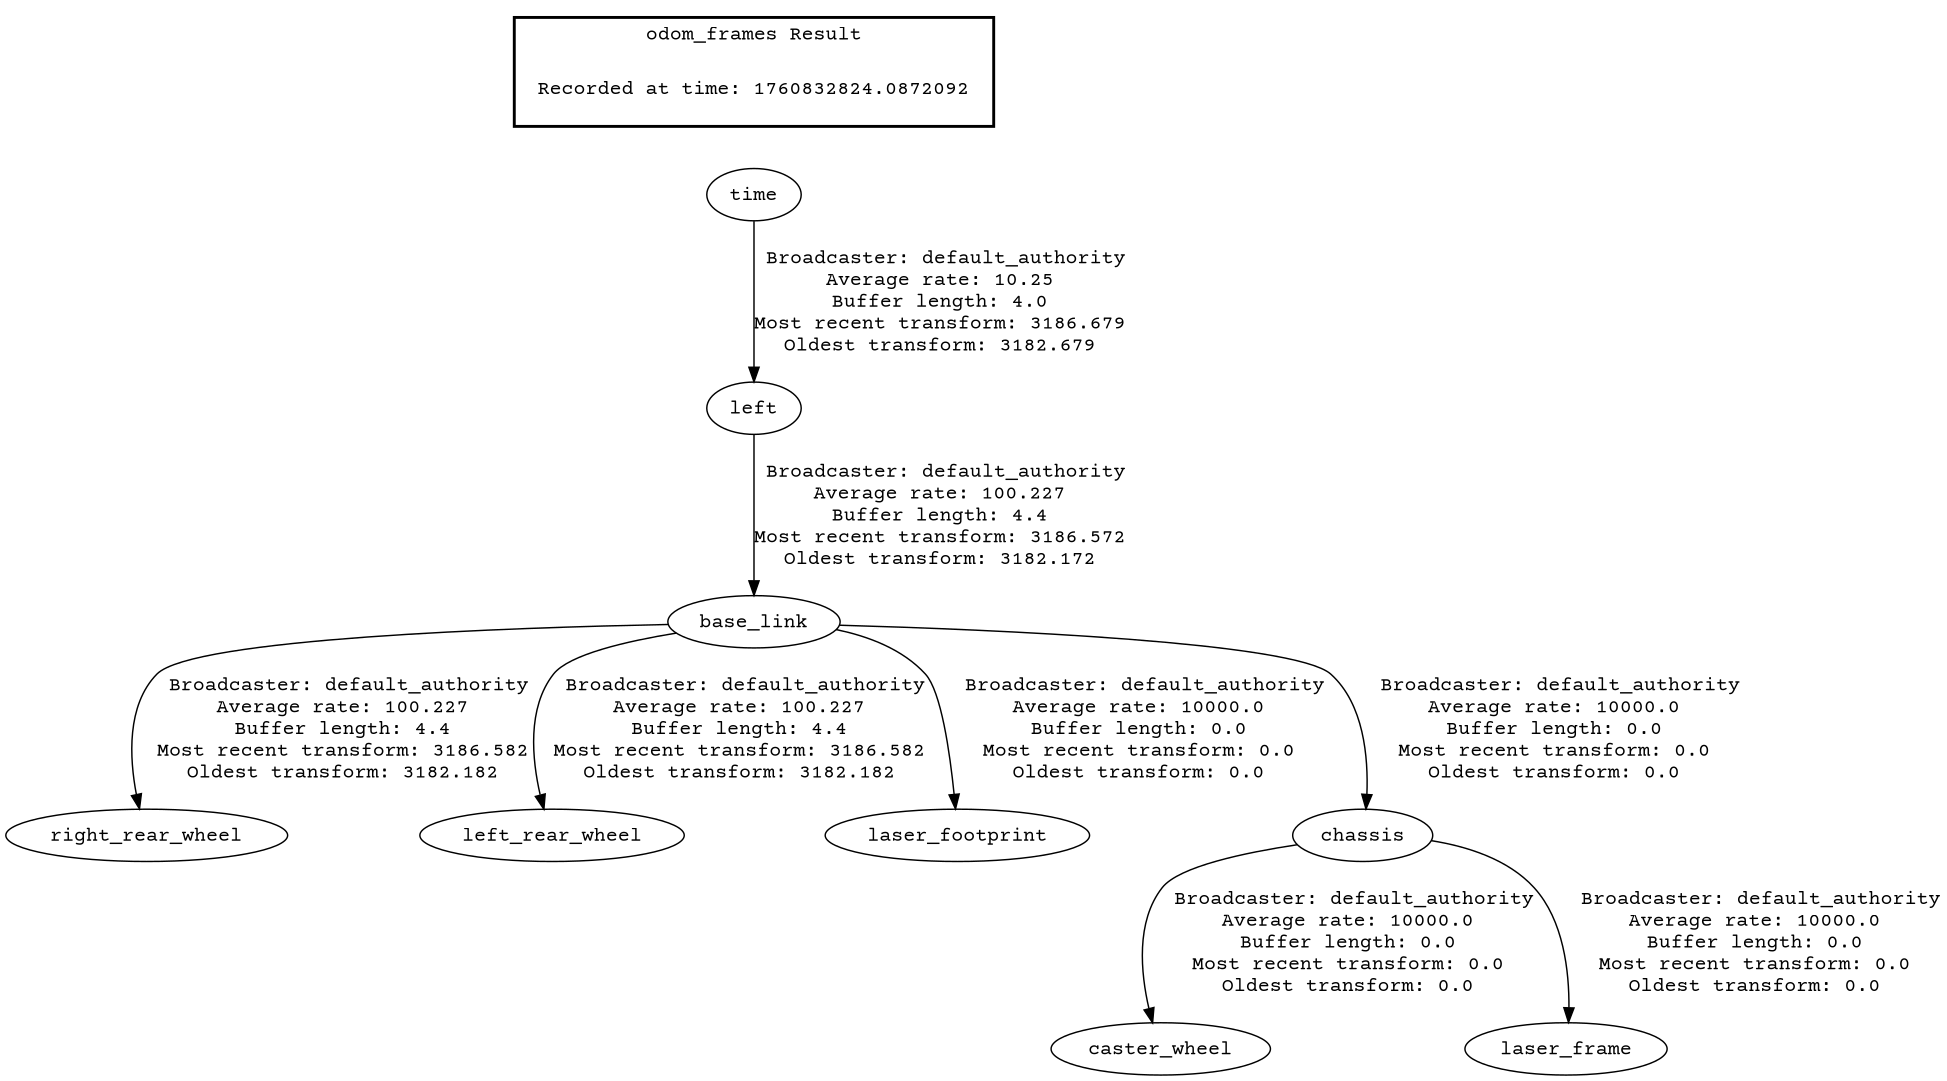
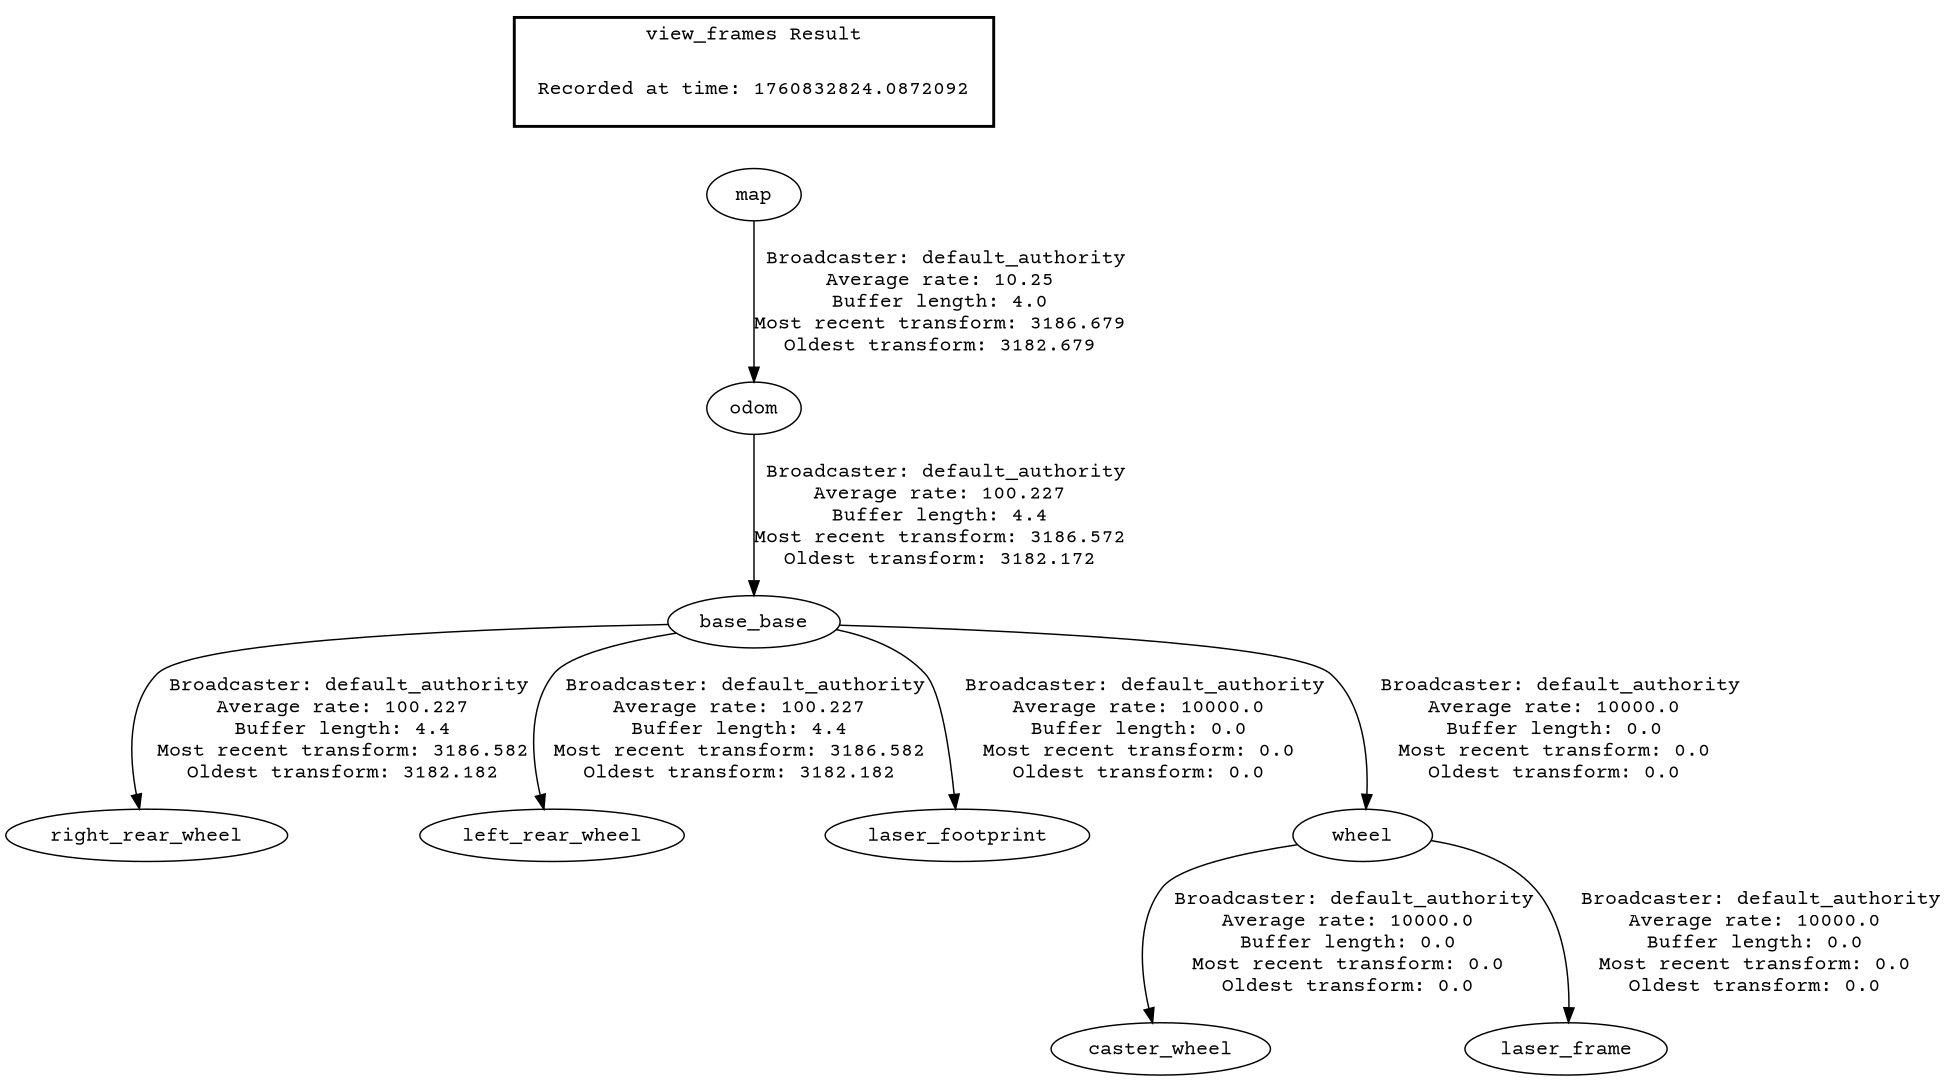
  digraph {
    fontname="Courier Prime"
    node [fontname="Courier Prime"]
    edge [fontname="Courier Prime"]
    "Recorded at time: 1760832824.0872092" [shape=plaintext]
-   map [label=time]
-   odom [label=left]
-   base_link
+   map
+   odom
+   base_link [label=base_base]
    right_rear_wheel
    left_rear_wheel
    n7 [label=laser_footprint]
-   chassis
+   chassis [label=wheel]
    caster_wheel
    laser_frame
    subgraph cluster_1 {
      color=black
-     label="odom_frames Result"
+     label="view_frames Result"
      style=bold
      "Recorded at time: 1760832824.0872092"
    }
    "Recorded at time: 1760832824.0872092" -> map [style=invis]
    map -> odom [label=" Broadcaster: default_authority\nAverage rate: 10.25\nBuffer length: 4.0\nMost recent transform: 3186.679\nOldest transform: 3182.679\n"]
    odom -> base_link [label=" Broadcaster: default_authority\nAverage rate: 100.227\nBuffer length: 4.4\nMost recent transform: 3186.572\nOldest transform: 3182.172\n"]
    base_link -> right_rear_wheel [label=" Broadcaster: default_authority\nAverage rate: 100.227\nBuffer length: 4.4\nMost recent transform: 3186.582\nOldest transform: 3182.182\n"]
    base_link -> left_rear_wheel [label=" Broadcaster: default_authority\nAverage rate: 100.227\nBuffer length: 4.4\nMost recent transform: 3186.582\nOldest transform: 3182.182\n"]
    base_link -> n7 [label=" Broadcaster: default_authority\nAverage rate: 10000.0\nBuffer length: 0.0\nMost recent transform: 0.0\nOldest transform: 0.0\n"]
    base_link -> chassis [label=" Broadcaster: default_authority\nAverage rate: 10000.0\nBuffer length: 0.0\nMost recent transform: 0.0\nOldest transform: 0.0\n"]
    chassis -> caster_wheel [label=" Broadcaster: default_authority\nAverage rate: 10000.0\nBuffer length: 0.0\nMost recent transform: 0.0\nOldest transform: 0.0\n"]
    chassis -> laser_frame [label=" Broadcaster: default_authority\nAverage rate: 10000.0\nBuffer length: 0.0\nMost recent transform: 0.0\nOldest transform: 0.0\n"]
  }
